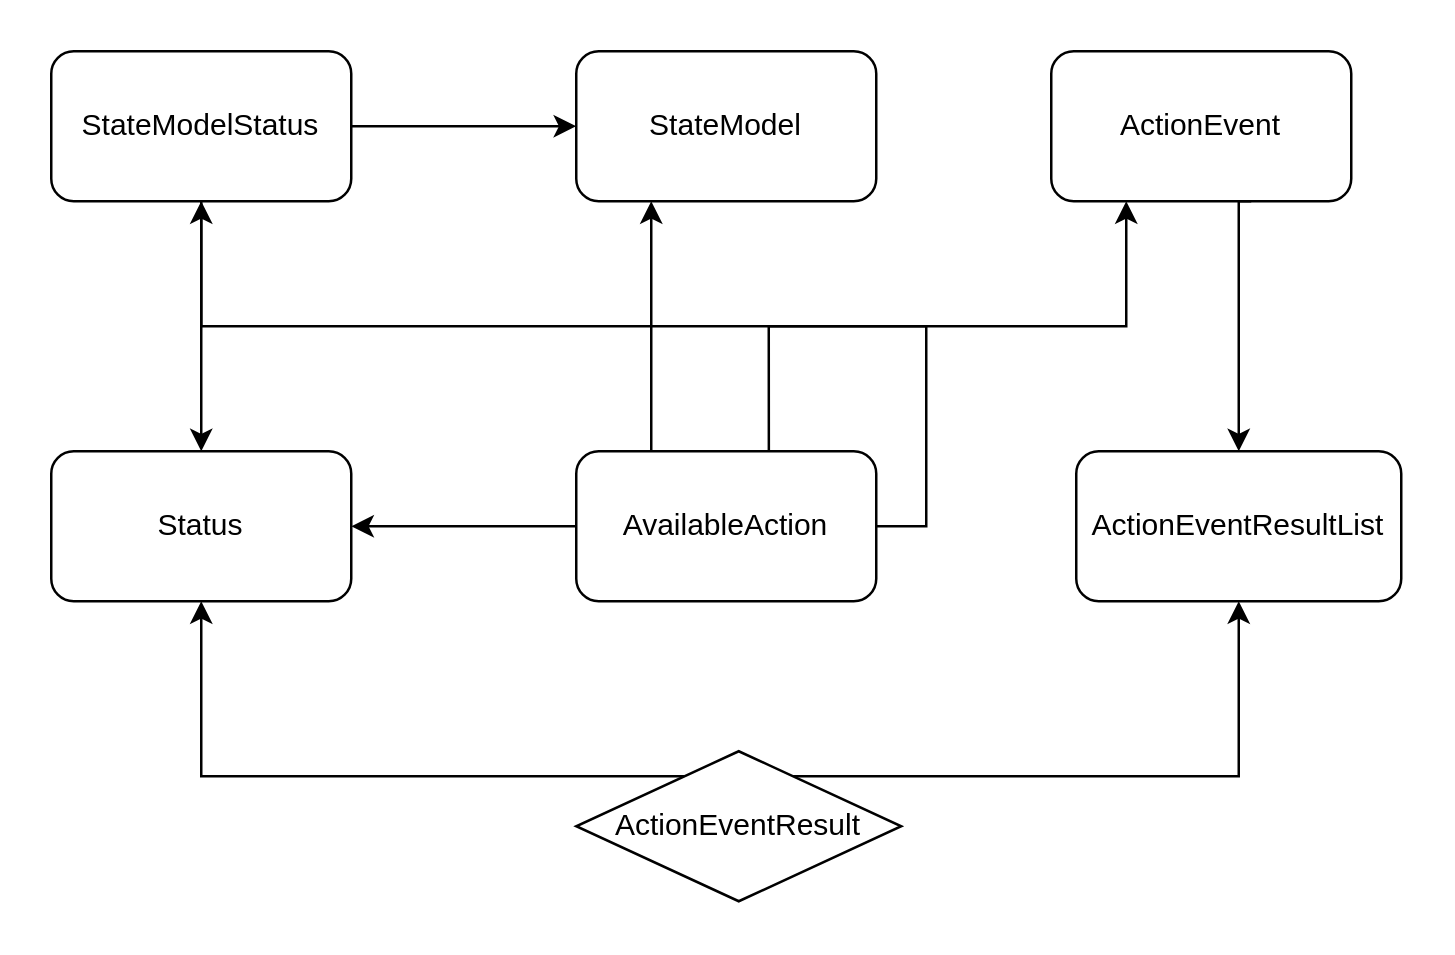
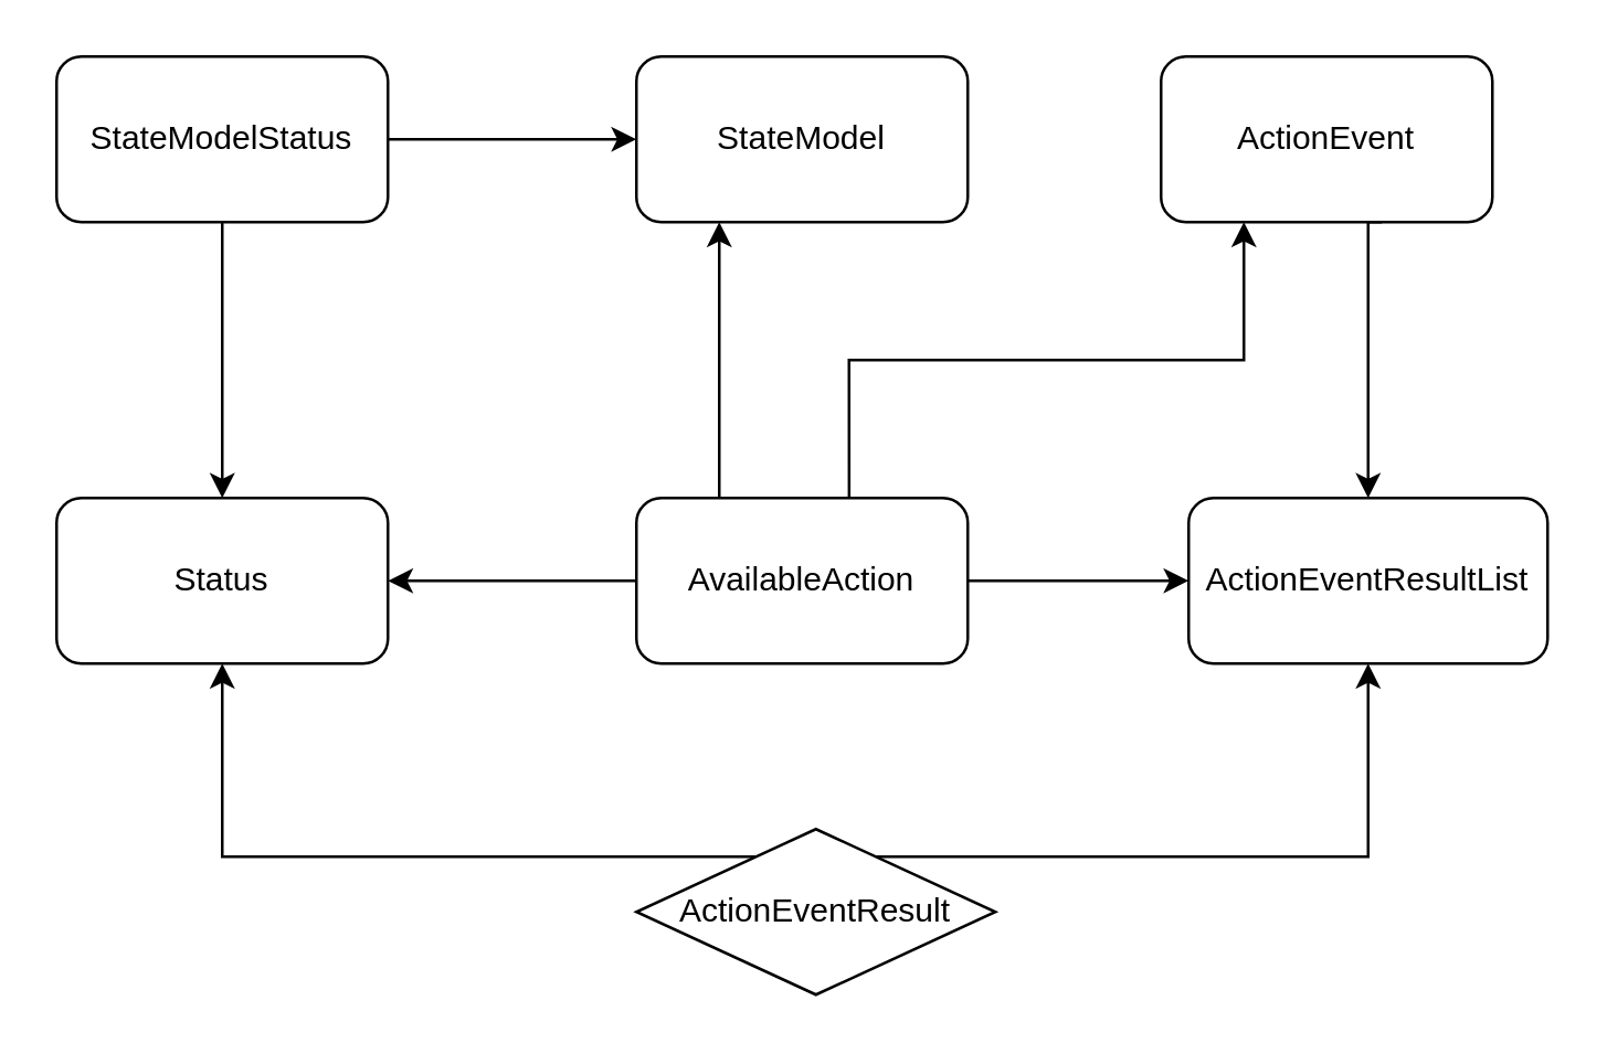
  <mxCell id="0" />
  <mxCell id="1" parent="0" />
  <mxCell id="2" value="StateModel" style="rounded=1;whiteSpace=wrap;html=1;" parent="1" vertex="1"><mxGeometry x="230" y="20" width="120" height="60" as="geometry" /></mxCell>
  <mxCell id="3" value="Status" style="rounded=1;whiteSpace=wrap;html=1;" parent="1" vertex="1"><mxGeometry x="20" y="180" width="120" height="60" as="geometry" /></mxCell>
  <mxCell id="4" style="edgeStyle=orthogonalEdgeStyle;rounded=0;orthogonalLoop=1;jettySize=auto;html=1;entryX=0.5;entryY=0;entryDx=0;entryDy=0;" parent="1" target="6" edge="1"><mxGeometry relative="1" as="geometry"><mxPoint x="500" y="80" as="sourcePoint" /><Array as="points"><mxPoint x="495" y="80" /></Array></mxGeometry></mxCell>
  <mxCell id="5" value="ActionEvent" style="rounded=1;whiteSpace=wrap;html=1;" parent="1" vertex="1"><mxGeometry x="420" y="20" width="120" height="60" as="geometry" /></mxCell>
  <mxCell id="6" value="ActionEventResultList" style="rounded=1;whiteSpace=wrap;html=1;" parent="1" vertex="1"><mxGeometry x="430" y="180" width="130" height="60" as="geometry" /></mxCell>
- <mxCell id="7" style="edgeStyle=orthogonalEdgeStyle;rounded=0;orthogonalLoop=1;jettySize=auto;html=1;exitX=1;exitY=0.5;exitDx=0;exitDy=0;" parent="1" source="11" target="17" edge="1"><mxGeometry relative="1" as="geometry" /></mxCell>
+ <mxCell id="7" style="edgeStyle=orthogonalEdgeStyle;rounded=0;orthogonalLoop=1;jettySize=auto;html=1;exitX=1;exitY=0.5;exitDx=0;exitDy=0;entryX=0;entryY=0.5;entryDx=0;entryDy=0;" parent="1" source="11" target="6" edge="1"><mxGeometry relative="1" as="geometry" /></mxCell>
  <mxCell id="8" style="edgeStyle=orthogonalEdgeStyle;rounded=0;orthogonalLoop=1;jettySize=auto;html=1;exitX=0;exitY=0.5;exitDx=0;exitDy=0;entryX=1;entryY=0.5;entryDx=0;entryDy=0;" parent="1" source="11" target="3" edge="1"><mxGeometry relative="1" as="geometry" /></mxCell>
  <mxCell id="9" style="edgeStyle=orthogonalEdgeStyle;rounded=0;orthogonalLoop=1;jettySize=auto;html=1;exitX=0.25;exitY=0;exitDx=0;exitDy=0;entryX=0.25;entryY=1;entryDx=0;entryDy=0;" parent="1" source="11" target="2" edge="1"><mxGeometry relative="1" as="geometry"><Array as="points"><mxPoint x="260" y="160" /><mxPoint x="260" y="160" /></Array></mxGeometry></mxCell>
  <mxCell id="10" style="edgeStyle=orthogonalEdgeStyle;rounded=0;orthogonalLoop=1;jettySize=auto;html=1;exitX=0.642;exitY=0.017;exitDx=0;exitDy=0;entryX=0.25;entryY=1;entryDx=0;entryDy=0;exitPerimeter=0;" parent="1" source="11" target="5" edge="1"><mxGeometry relative="1" as="geometry"><Array as="points"><mxPoint x="307" y="130" /><mxPoint x="450" y="130" /></Array></mxGeometry></mxCell>
  <mxCell id="11" value="AvailableAction" style="rounded=1;whiteSpace=wrap;html=1;" parent="1" vertex="1"><mxGeometry x="230" y="180" width="120" height="60" as="geometry" /></mxCell>
  <mxCell id="12" style="edgeStyle=orthogonalEdgeStyle;rounded=0;orthogonalLoop=1;jettySize=auto;html=1;exitX=0.25;exitY=0;exitDx=0;exitDy=0;entryX=0.5;entryY=1;entryDx=0;entryDy=0;" parent="1" source="14" target="3" edge="1"><mxGeometry relative="1" as="geometry"><mxPoint x="70" y="260" as="targetPoint" /></mxGeometry></mxCell>
  <mxCell id="13" style="edgeStyle=orthogonalEdgeStyle;rounded=0;orthogonalLoop=1;jettySize=auto;html=1;exitX=0.75;exitY=0;exitDx=0;exitDy=0;entryX=0.5;entryY=1;entryDx=0;entryDy=0;" parent="1" source="14" target="6" edge="1"><mxGeometry relative="1" as="geometry" /></mxCell>
  <mxCell id="14" value="ActionEventResult" style="rhombus;whiteSpace=wrap;html=1;" parent="1" vertex="1"><mxGeometry x="230" y="300" width="130" height="60" as="geometry" /></mxCell>
  <mxCell id="15" style="edgeStyle=orthogonalEdgeStyle;rounded=0;orthogonalLoop=1;jettySize=auto;html=1;entryX=0;entryY=0.5;entryDx=0;entryDy=0;" edge="1" parent="1" source="17" target="2"><mxGeometry relative="1" as="geometry" /></mxCell>
  <mxCell id="16" style="edgeStyle=orthogonalEdgeStyle;rounded=0;orthogonalLoop=1;jettySize=auto;html=1;" edge="1" parent="1" source="17" target="3"><mxGeometry relative="1" as="geometry" /></mxCell>
  <mxCell id="17" value="StateModelStatus" style="rounded=1;whiteSpace=wrap;html=1;" vertex="1" parent="1"><mxGeometry x="20" y="20" width="120" height="60" as="geometry" /></mxCell>
